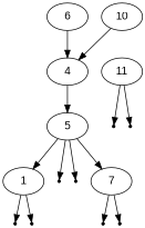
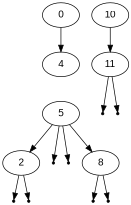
  digraph {
    node [fontname=Arial shape=point]
-   6 [shape=""]
+   6 [label=0 shape=""]
    4 [shape=""]
    5 [shape=""]
    10 [shape=""]
    11 [shape=""]
-   2 [label=1 shape=""]
+   2 [shape=""]
    null0
    null1
    null2
    null3
-   8 [label=7 shape=""]
+   8 [shape=""]
    null4
    null5
    null6
    null7
    6 -> 4
-   4 -> 5
    5 -> 2
    5 -> null2
    5 -> null3
    5 -> 8
-   10 -> 4
+   10 -> 11
    11 -> null6
    11 -> null7
    2 -> null0
    2 -> null1
    8 -> null4
    8 -> null5
  }
